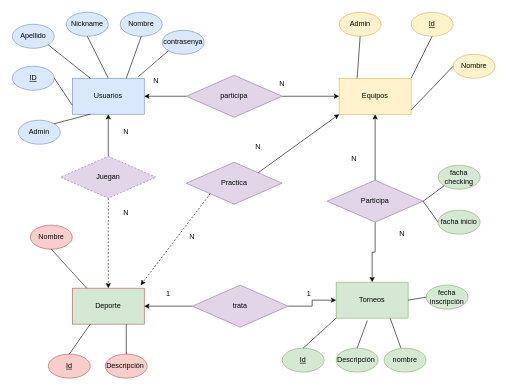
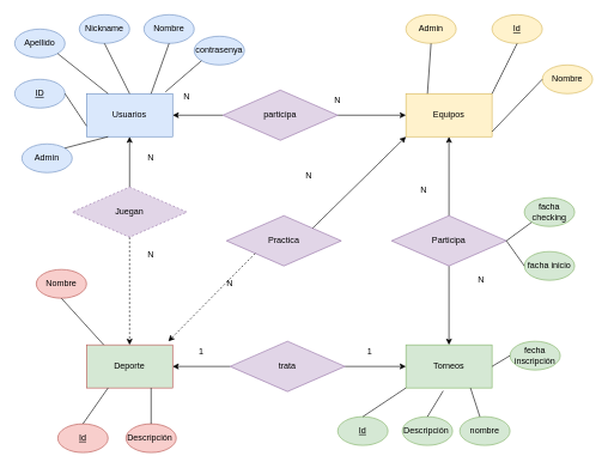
  <mxCell id="0" />
  <mxCell id="1" parent="0" />
  <mxCell id="2" value="Usuarios" style="rounded=0;whiteSpace=wrap;html=1;fillColor=#dae8fc;strokeColor=#6c8ebf;" parent="1" vertex="1"><mxGeometry x="120" y="130" width="120" height="60" as="geometry" /></mxCell>
  <mxCell id="3" value="Nickname" style="ellipse;whiteSpace=wrap;html=1;fillColor=#dae8fc;strokeColor=#6c8ebf;" parent="1" vertex="1"><mxGeometry x="110" y="20" width="70" height="40" as="geometry" /></mxCell>
  <mxCell id="4" value="" style="endArrow=none;html=1;rounded=0;entryX=0.5;entryY=1;entryDx=0;entryDy=0;exitX=0.5;exitY=0;exitDx=0;exitDy=0;" parent="1" source="2" target="3" edge="1"><mxGeometry width="50" height="50" relative="1" as="geometry"><mxPoint x="145" y="130" as="sourcePoint" /><mxPoint x="195" y="80" as="targetPoint" /></mxGeometry></mxCell>
  <mxCell id="5" value="Nombre" style="ellipse;whiteSpace=wrap;html=1;fillColor=#dae8fc;strokeColor=#6c8ebf;" parent="1" vertex="1"><mxGeometry x="200" y="20" width="70" height="40" as="geometry" /></mxCell>
  <mxCell id="6" value="" style="endArrow=none;html=1;rounded=0;entryX=0.5;entryY=1;entryDx=0;entryDy=0;exitX=0.75;exitY=0;exitDx=0;exitDy=0;" parent="1" source="2" target="5" edge="1"><mxGeometry width="50" height="50" relative="1" as="geometry"><mxPoint x="200" y="130" as="sourcePoint" /><mxPoint x="250" y="80" as="targetPoint" /></mxGeometry></mxCell>
  <mxCell id="7" value="Apellido" style="ellipse;whiteSpace=wrap;html=1;fillColor=#dae8fc;strokeColor=#6c8ebf;" parent="1" vertex="1"><mxGeometry x="20" y="40" width="70" height="40" as="geometry" /></mxCell>
  <mxCell id="8" value="&lt;u&gt;ID&lt;/u&gt;" style="ellipse;whiteSpace=wrap;html=1;fillColor=#dae8fc;strokeColor=#6c8ebf;" parent="1" vertex="1"><mxGeometry x="20" y="110" width="70" height="40" as="geometry" /></mxCell>
  <mxCell id="9" value="" style="endArrow=none;html=1;rounded=0;entryX=1;entryY=1;entryDx=0;entryDy=0;exitX=0.25;exitY=0;exitDx=0;exitDy=0;" parent="1" source="2" target="7" edge="1"><mxGeometry width="50" height="50" relative="1" as="geometry"><mxPoint x="110" y="130" as="sourcePoint" /><mxPoint x="160" y="80" as="targetPoint" /></mxGeometry></mxCell>
  <mxCell id="10" value="" style="endArrow=none;html=1;rounded=0;exitX=1;exitY=0.5;exitDx=0;exitDy=0;entryX=0;entryY=0.75;entryDx=0;entryDy=0;" parent="1" source="8" target="2" edge="1"><mxGeometry width="50" height="50" relative="1" as="geometry"><mxPoint x="60" y="210" as="sourcePoint" /><mxPoint x="110" y="160" as="targetPoint" /></mxGeometry></mxCell>
  <mxCell id="11" value="Equipos" style="rounded=0;whiteSpace=wrap;html=1;fillColor=#fff2cc;strokeColor=#d6b656;" parent="1" vertex="1"><mxGeometry x="565" y="130" width="120" height="60" as="geometry" /></mxCell>
  <mxCell id="12" value="Admin&lt;br&gt;" style="ellipse;whiteSpace=wrap;html=1;fillColor=#dae8fc;strokeColor=#6c8ebf;" parent="1" vertex="1"><mxGeometry x="30" y="200" width="70" height="40" as="geometry" /></mxCell>
  <mxCell id="13" value="" style="endArrow=none;html=1;rounded=0;exitX=1;exitY=0;exitDx=0;exitDy=0;entryX=0.25;entryY=1;entryDx=0;entryDy=0;" parent="1" source="12" target="2" edge="1"><mxGeometry width="50" height="50" relative="1" as="geometry"><mxPoint x="100" y="240" as="sourcePoint" /><mxPoint x="150" y="190" as="targetPoint" /></mxGeometry></mxCell>
  <mxCell id="14" value="Admin" style="ellipse;whiteSpace=wrap;html=1;fillColor=#fff2cc;strokeColor=#d6b656;" parent="1" vertex="1"><mxGeometry x="565" y="20" width="70" height="40" as="geometry" /></mxCell>
  <mxCell id="15" value="&lt;u&gt;Id&lt;/u&gt;" style="ellipse;whiteSpace=wrap;html=1;fillColor=#fff2cc;strokeColor=#d6b656;" parent="1" vertex="1"><mxGeometry x="685" y="20" width="70" height="40" as="geometry" /></mxCell>
  <mxCell id="16" value="Nombre" style="ellipse;whiteSpace=wrap;html=1;fillColor=#fff2cc;strokeColor=#d6b656;" parent="1" vertex="1"><mxGeometry x="755" y="90" width="70" height="40" as="geometry" /></mxCell>
  <mxCell id="17" value="" style="endArrow=none;html=1;rounded=0;entryX=0.5;entryY=1;entryDx=0;entryDy=0;exitX=1;exitY=0;exitDx=0;exitDy=0;" parent="1" source="11" target="15" edge="1"><mxGeometry width="50" height="50" relative="1" as="geometry"><mxPoint x="675" y="130" as="sourcePoint" /><mxPoint x="725" y="80" as="targetPoint" /></mxGeometry></mxCell>
  <mxCell id="18" value="" style="endArrow=none;html=1;rounded=0;entryX=0.5;entryY=1;entryDx=0;entryDy=0;exitX=0.25;exitY=0;exitDx=0;exitDy=0;" parent="1" source="11" target="14" edge="1"><mxGeometry width="50" height="50" relative="1" as="geometry"><mxPoint x="575" y="130" as="sourcePoint" /><mxPoint x="625" y="80" as="targetPoint" /></mxGeometry></mxCell>
  <mxCell id="19" value="" style="endArrow=none;html=1;rounded=0;entryX=0;entryY=0.5;entryDx=0;entryDy=0;exitX=1;exitY=0.883;exitDx=0;exitDy=0;exitPerimeter=0;" parent="1" source="11" target="16" edge="1"><mxGeometry width="50" height="50" relative="1" as="geometry"><mxPoint x="685" y="190" as="sourcePoint" /><mxPoint x="735" y="140" as="targetPoint" /></mxGeometry></mxCell>
  <mxCell id="20" value="Deporte" style="rounded=0;whiteSpace=wrap;html=1;fillColor=#d5e8d4;strokeColor=#b85450;" parent="1" vertex="1"><mxGeometry x="120" y="480" width="120" height="60" as="geometry" /></mxCell>
  <mxCell id="21" value="Nombre" style="ellipse;whiteSpace=wrap;html=1;fillColor=#f8cecc;strokeColor=#b85450;" parent="1" vertex="1"><mxGeometry x="50" y="375" width="70" height="40" as="geometry" /></mxCell>
  <mxCell id="22" value="&lt;u&gt;Id&lt;/u&gt;" style="ellipse;whiteSpace=wrap;html=1;fillColor=#f8cecc;strokeColor=#b85450;" parent="1" vertex="1"><mxGeometry x="80" y="590" width="70" height="40" as="geometry" /></mxCell>
  <mxCell id="23" value="Descripción&amp;nbsp;" style="ellipse;whiteSpace=wrap;html=1;fillColor=#f8cecc;strokeColor=#b85450;" parent="1" vertex="1"><mxGeometry x="175" y="590" width="70" height="40" as="geometry" /></mxCell>
  <mxCell id="24" value="" style="endArrow=none;html=1;rounded=0;exitX=0.25;exitY=1;exitDx=0;exitDy=0;entryX=0.5;entryY=0;entryDx=0;entryDy=0;" parent="1" source="20" target="22" edge="1"><mxGeometry width="50" height="50" relative="1" as="geometry"><mxPoint x="210" y="460" as="sourcePoint" /><mxPoint x="110" y="590" as="targetPoint" /></mxGeometry></mxCell>
  <mxCell id="25" value="" style="endArrow=none;html=1;rounded=0;entryX=0.5;entryY=1;entryDx=0;entryDy=0;exitX=0.2;exitY=0;exitDx=0;exitDy=0;exitPerimeter=0;" parent="1" source="20" target="21" edge="1"><mxGeometry width="50" height="50" relative="1" as="geometry"><mxPoint x="110" y="460" as="sourcePoint" /><mxPoint x="160" y="410" as="targetPoint" /></mxGeometry></mxCell>
  <mxCell id="26" value="" style="endArrow=none;html=1;rounded=0;exitX=0.75;exitY=1;exitDx=0;exitDy=0;entryX=0.5;entryY=0;entryDx=0;entryDy=0;" parent="1" source="20" target="23" edge="1"><mxGeometry width="50" height="50" relative="1" as="geometry"><mxPoint x="240" y="540" as="sourcePoint" /><mxPoint x="290" y="490" as="targetPoint" /></mxGeometry></mxCell>
- <mxCell id="27" value="Torneos" style="rounded=0;whiteSpace=wrap;html=1;fillColor=#d5e8d4;strokeColor=#82b366;" parent="1" vertex="1"><mxGeometry x="560" y="470" width="120" height="60" as="geometry" /></mxCell>
+ <mxCell id="27" value="Torneos" style="rounded=0;whiteSpace=wrap;html=1;fillColor=#d5e8d4;strokeColor=#82b366;" parent="1" vertex="1"><mxGeometry x="565" y="480" width="120" height="60" as="geometry" /></mxCell>
  <mxCell id="28" value="&lt;u&gt;Id&lt;/u&gt;" style="ellipse;whiteSpace=wrap;html=1;fillColor=#d5e8d4;strokeColor=#82b366;" parent="1" vertex="1"><mxGeometry x="470" y="580" width="70" height="40" as="geometry" /></mxCell>
  <mxCell id="29" value="Descripción&amp;nbsp;" style="ellipse;whiteSpace=wrap;html=1;fillColor=#d5e8d4;strokeColor=#82b366;" parent="1" vertex="1"><mxGeometry x="560" y="580" width="70" height="40" as="geometry" /></mxCell>
  <mxCell id="30" value="" style="endArrow=none;html=1;rounded=0;exitX=0.5;exitY=0;exitDx=0;exitDy=0;entryX=0;entryY=1;entryDx=0;entryDy=0;" parent="1" source="28" target="27" edge="1"><mxGeometry width="50" height="50" relative="1" as="geometry"><mxPoint x="535" y="570" as="sourcePoint" /><mxPoint x="585" y="520" as="targetPoint" /></mxGeometry></mxCell>
  <mxCell id="31" value="" style="endArrow=none;html=1;rounded=0;entryX=0.433;entryY=1.067;entryDx=0;entryDy=0;exitX=0.5;exitY=0;exitDx=0;exitDy=0;entryPerimeter=0;" parent="1" source="29" target="27" edge="1"><mxGeometry width="50" height="50" relative="1" as="geometry"><mxPoint x="645" y="590" as="sourcePoint" /><mxPoint x="695" y="540" as="targetPoint" /></mxGeometry></mxCell>
  <mxCell id="32" value="" style="edgeStyle=orthogonalEdgeStyle;rounded=0;orthogonalLoop=1;jettySize=auto;html=1;" parent="1" source="34" target="11" edge="1"><mxGeometry relative="1" as="geometry" /></mxCell>
  <mxCell id="33" value="" style="edgeStyle=orthogonalEdgeStyle;rounded=0;orthogonalLoop=1;jettySize=auto;html=1;" parent="1" source="34" target="27" edge="1"><mxGeometry relative="1" as="geometry" /></mxCell>
  <mxCell id="34" value="Participa" style="rhombus;whiteSpace=wrap;html=1;fillColor=#e1d5e7;strokeColor=#9673a6;" parent="1" vertex="1"><mxGeometry x="545" y="300" width="160" height="70" as="geometry" /></mxCell>
  <mxCell id="35" value="" style="edgeStyle=orthogonalEdgeStyle;rounded=0;orthogonalLoop=1;jettySize=auto;html=1;" parent="1" source="37" target="2" edge="1"><mxGeometry relative="1" as="geometry" /></mxCell>
  <mxCell id="36" value="" style="edgeStyle=orthogonalEdgeStyle;rounded=0;orthogonalLoop=1;jettySize=auto;html=1;" parent="1" source="37" target="11" edge="1"><mxGeometry relative="1" as="geometry" /></mxCell>
  <mxCell id="37" value="participa" style="rhombus;whiteSpace=wrap;html=1;fillColor=#e1d5e7;strokeColor=#9673a6;" parent="1" vertex="1"><mxGeometry x="310" y="125" width="160" height="70" as="geometry" /></mxCell>
  <mxCell id="38" value="N" style="text;html=1;strokeColor=none;fillColor=none;align=center;verticalAlign=middle;whiteSpace=wrap;rounded=0;" parent="1" vertex="1"><mxGeometry x="440" y="125" width="60" height="30" as="geometry" /></mxCell>
  <mxCell id="39" value="N" style="text;html=1;strokeColor=none;fillColor=none;align=center;verticalAlign=middle;whiteSpace=wrap;rounded=0;" parent="1" vertex="1"><mxGeometry x="230" y="120" width="60" height="30" as="geometry" /></mxCell>
  <mxCell id="40" value="N" style="text;html=1;strokeColor=none;fillColor=none;align=center;verticalAlign=middle;whiteSpace=wrap;rounded=0;" parent="1" vertex="1"><mxGeometry x="560" y="250" width="60" height="30" as="geometry" /></mxCell>
  <mxCell id="41" value="N" style="text;html=1;strokeColor=none;fillColor=none;align=center;verticalAlign=middle;whiteSpace=wrap;rounded=0;" parent="1" vertex="1"><mxGeometry x="640" y="375" width="60" height="30" as="geometry" /></mxCell>
  <mxCell id="42" value="" style="edgeStyle=orthogonalEdgeStyle;rounded=0;orthogonalLoop=1;jettySize=auto;html=1;" parent="1" source="44" target="2" edge="1"><mxGeometry relative="1" as="geometry" /></mxCell>
  <mxCell id="43" value="" style="edgeStyle=orthogonalEdgeStyle;rounded=0;orthogonalLoop=1;jettySize=auto;html=1;entryX=0.5;entryY=0;entryDx=0;entryDy=0;dashed=1;" parent="1" source="44" target="20" edge="1"><mxGeometry relative="1" as="geometry"><mxPoint x="180" y="445" as="targetPoint" /><Array as="points"><mxPoint x="180" y="460" /></Array></mxGeometry></mxCell>
  <mxCell id="44" value="Juegan" style="rhombus;whiteSpace=wrap;html=1;fillColor=#e1d5e7;strokeColor=#9673a6;dashed=1;" parent="1" vertex="1"><mxGeometry x="100" y="260" width="160" height="70" as="geometry" /></mxCell>
  <mxCell id="45" value="N" style="text;html=1;strokeColor=none;fillColor=none;align=center;verticalAlign=middle;whiteSpace=wrap;rounded=0;" parent="1" vertex="1"><mxGeometry x="180" y="205" width="60" height="30" as="geometry" /></mxCell>
  <mxCell id="46" value="N" style="text;html=1;strokeColor=none;fillColor=none;align=center;verticalAlign=middle;whiteSpace=wrap;rounded=0;" parent="1" vertex="1"><mxGeometry x="180" y="340" width="60" height="30" as="geometry" /></mxCell>
- <mxCell id="47" value="Practica" style="rhombus;whiteSpace=wrap;html=1;fillColor=#e1d5e7;strokeColor=#9673a6;" parent="1" vertex="1"><mxGeometry x="310" y="270" width="160" height="70" as="geometry" /></mxCell>
+ <mxCell id="47" value="Practica" style="rhombus;whiteSpace=wrap;html=1;fillColor=#e1d5e7;strokeColor=#9673a6;" parent="1" vertex="1"><mxGeometry x="315" y="300" width="160" height="70" as="geometry" /></mxCell>
  <mxCell id="48" value="" style="endArrow=classic;html=1;rounded=0;exitX=0;exitY=1;exitDx=0;exitDy=0;entryX=0.95;entryY=-0.083;entryDx=0;entryDy=0;entryPerimeter=0;dashed=1;" parent="1" source="47" target="20" edge="1"><mxGeometry width="50" height="50" relative="1" as="geometry"><mxPoint x="400" y="410" as="sourcePoint" /><mxPoint x="450" y="360" as="targetPoint" /></mxGeometry></mxCell>
  <mxCell id="49" value="" style="endArrow=classic;html=1;rounded=0;entryX=0;entryY=1;entryDx=0;entryDy=0;exitX=1;exitY=0;exitDx=0;exitDy=0;" parent="1" source="47" target="11" edge="1"><mxGeometry width="50" height="50" relative="1" as="geometry"><mxPoint x="400" y="410" as="sourcePoint" /><mxPoint x="450" y="360" as="targetPoint" /></mxGeometry></mxCell>
  <mxCell id="50" value="N" style="text;html=1;strokeColor=none;fillColor=none;align=center;verticalAlign=middle;whiteSpace=wrap;rounded=0;" parent="1" vertex="1"><mxGeometry x="290" y="380" width="60" height="30" as="geometry" /></mxCell>
  <mxCell id="51" value="N" style="text;html=1;strokeColor=none;fillColor=none;align=center;verticalAlign=middle;whiteSpace=wrap;rounded=0;" parent="1" vertex="1"><mxGeometry x="400" y="230" width="60" height="30" as="geometry" /></mxCell>
  <mxCell id="52" value="" style="edgeStyle=orthogonalEdgeStyle;rounded=0;orthogonalLoop=1;jettySize=auto;html=1;" parent="1" source="54" target="20" edge="1"><mxGeometry relative="1" as="geometry" /></mxCell>
  <mxCell id="53" value="" style="edgeStyle=orthogonalEdgeStyle;rounded=0;orthogonalLoop=1;jettySize=auto;html=1;" parent="1" source="54" target="27" edge="1"><mxGeometry relative="1" as="geometry" /></mxCell>
  <mxCell id="54" value="trata" style="rhombus;whiteSpace=wrap;html=1;fillColor=#e1d5e7;strokeColor=#9673a6;" parent="1" vertex="1"><mxGeometry x="320" y="475" width="160" height="70" as="geometry" /></mxCell>
  <mxCell id="55" value="1" style="text;html=1;strokeColor=none;fillColor=none;align=center;verticalAlign=middle;whiteSpace=wrap;rounded=0;" parent="1" vertex="1"><mxGeometry x="250" y="475" width="60" height="30" as="geometry" /></mxCell>
  <mxCell id="56" value="1" style="text;html=1;strokeColor=none;fillColor=none;align=center;verticalAlign=middle;whiteSpace=wrap;rounded=0;" parent="1" vertex="1"><mxGeometry x="485" y="475" width="60" height="30" as="geometry" /></mxCell>
  <mxCell id="57" value="nombre" style="ellipse;whiteSpace=wrap;html=1;fillColor=#d5e8d4;strokeColor=#82b366;" vertex="1" parent="1"><mxGeometry x="640" y="580" width="70" height="40" as="geometry" /></mxCell>
  <mxCell id="58" value="fecha inscripción" style="ellipse;whiteSpace=wrap;html=1;fillColor=#d5e8d4;strokeColor=#82b366;" vertex="1" parent="1"><mxGeometry x="710" y="475" width="70" height="40" as="geometry" /></mxCell>
  <mxCell id="59" value="facha inicio" style="ellipse;whiteSpace=wrap;html=1;fillColor=#d5e8d4;strokeColor=#82b366;" vertex="1" parent="1"><mxGeometry x="730" y="350" width="70" height="40" as="geometry" /></mxCell>
  <mxCell id="60" value="" style="endArrow=none;html=1;rounded=0;entryX=0.75;entryY=1;entryDx=0;entryDy=0;exitX=0.4;exitY=0;exitDx=0;exitDy=0;exitPerimeter=0;" edge="1" parent="1" source="57" target="27"><mxGeometry width="50" height="50" relative="1" as="geometry"><mxPoint x="605" y="590" as="sourcePoint" /><mxPoint x="626.96" y="554.02" as="targetPoint" /></mxGeometry></mxCell>
  <mxCell id="61" value="" style="endArrow=none;html=1;rounded=0;entryX=1;entryY=0.5;entryDx=0;entryDy=0;exitX=0;exitY=0.5;exitDx=0;exitDy=0;" edge="1" parent="1" source="59" target="34"><mxGeometry width="50" height="50" relative="1" as="geometry"><mxPoint x="615" y="600" as="sourcePoint" /><mxPoint x="636.96" y="564.02" as="targetPoint" /></mxGeometry></mxCell>
  <mxCell id="62" value="" style="endArrow=none;html=1;rounded=0;entryX=1;entryY=0.5;entryDx=0;entryDy=0;exitX=0;exitY=0.5;exitDx=0;exitDy=0;" edge="1" parent="1" source="58" target="27"><mxGeometry width="50" height="50" relative="1" as="geometry"><mxPoint x="625" y="610" as="sourcePoint" /><mxPoint x="646.96" y="574.02" as="targetPoint" /></mxGeometry></mxCell>
  <mxCell id="63" value="facha checking" style="ellipse;whiteSpace=wrap;html=1;fillColor=#d5e8d4;strokeColor=#82b366;" vertex="1" parent="1"><mxGeometry x="730" y="275" width="70" height="40" as="geometry" /></mxCell>
  <mxCell id="64" value="" style="endArrow=none;html=1;rounded=0;entryX=1;entryY=0.5;entryDx=0;entryDy=0;exitX=0;exitY=1;exitDx=0;exitDy=0;" edge="1" parent="1" source="63" target="34"><mxGeometry width="50" height="50" relative="1" as="geometry"><mxPoint x="740" y="380" as="sourcePoint" /><mxPoint x="715" y="345" as="targetPoint" /></mxGeometry></mxCell>
  <mxCell id="65" value="contrasenya" style="ellipse;whiteSpace=wrap;html=1;fillColor=#dae8fc;strokeColor=#6c8ebf;" vertex="1" parent="1"><mxGeometry x="270" y="50" width="70" height="40" as="geometry" /></mxCell>
  <mxCell id="66" value="" style="endArrow=none;html=1;rounded=0;entryX=0;entryY=1;entryDx=0;entryDy=0;exitX=0;exitY=0.25;exitDx=0;exitDy=0;" edge="1" parent="1" source="39" target="65"><mxGeometry width="50" height="50" relative="1" as="geometry"><mxPoint x="250" y="140" as="sourcePoint" /><mxPoint x="245" y="70" as="targetPoint" /></mxGeometry></mxCell>
